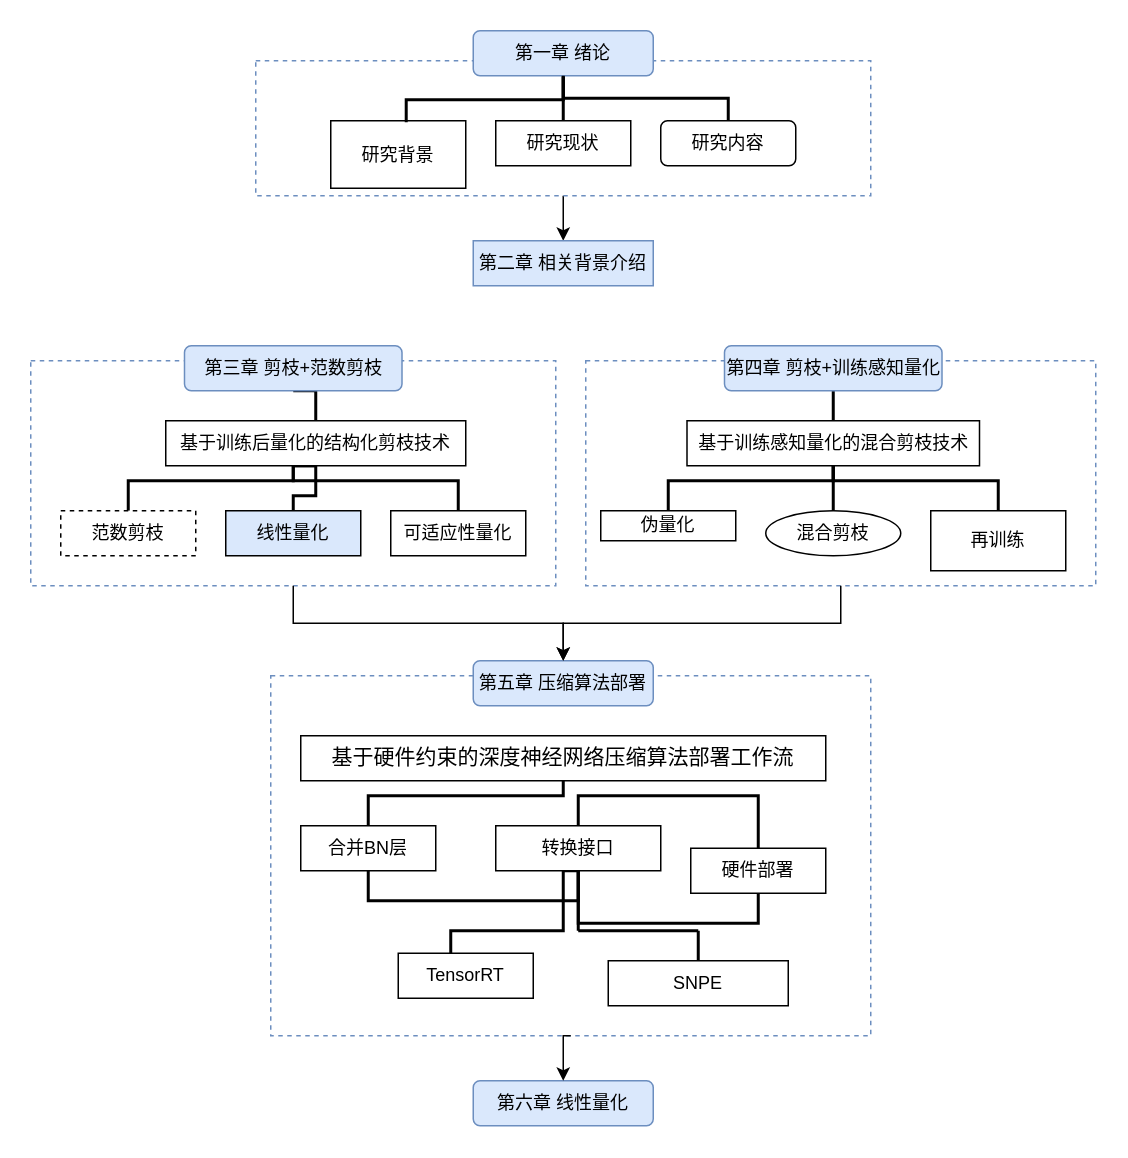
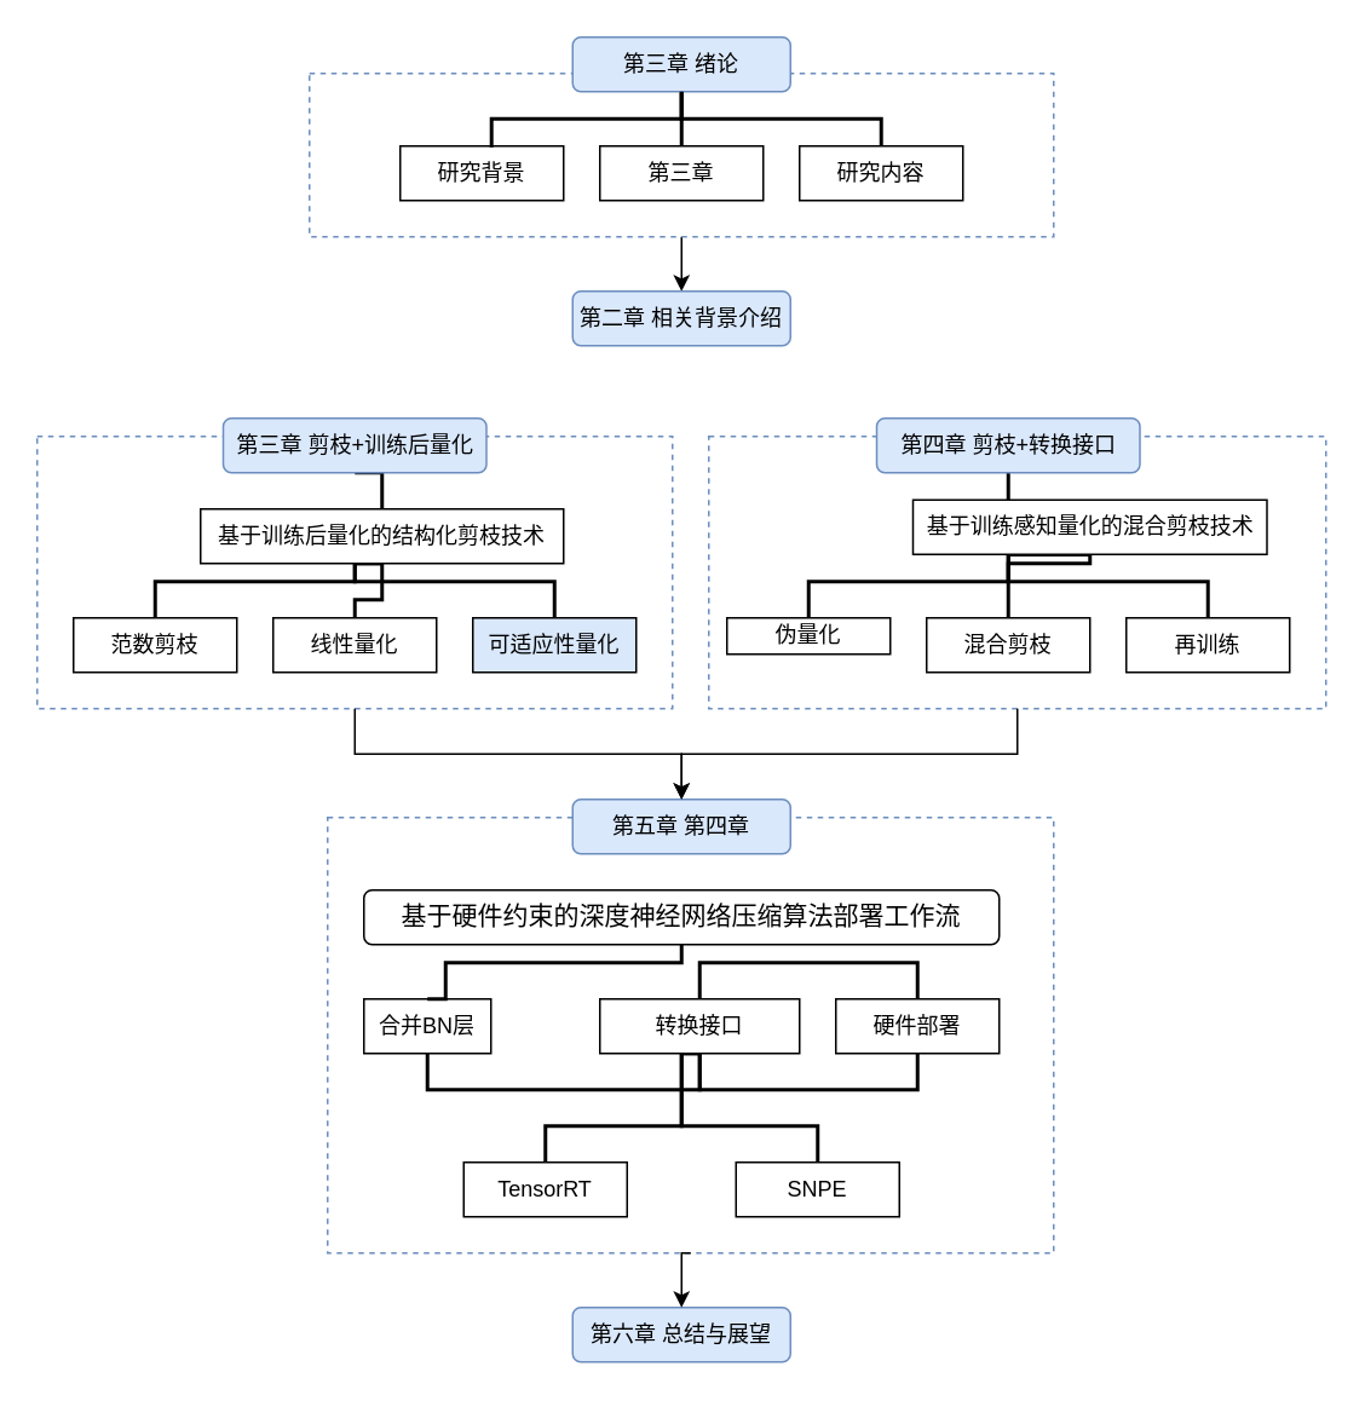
  <mxCell id="0" />
  <mxCell id="1" parent="0" />
  <mxCell id="2" value="" style="rounded=0;whiteSpace=wrap;html=1;dashed=1;fillColor=none;strokeColor=#6c8ebf;" vertex="1" parent="1"><mxGeometry y="240" width="350" height="150" as="geometry" x="20" /></mxCell>
  <mxCell id="3" value="" style="rounded=0;whiteSpace=wrap;html=1;dashed=1;fillColor=none;strokeColor=#6c8ebf;" vertex="1" parent="1"><mxGeometry x="390" y="240" width="340" height="150" as="geometry" /></mxCell>
  <mxCell id="4" value="" style="rounded=0;whiteSpace=wrap;html=1;dashed=1;fillColor=none;strokeColor=#6c8ebf;" vertex="1" parent="1"><mxGeometry x="180" y="450" width="400" height="240" as="geometry" /></mxCell>
  <mxCell id="5" style="edgeStyle=orthogonalEdgeStyle;rounded=0;orthogonalLoop=1;jettySize=auto;html=1;exitX=0.5;exitY=1;exitDx=0;exitDy=0;entryX=0.5;entryY=0;entryDx=0;entryDy=0;" edge="1" parent="1" source="6" target="10"><mxGeometry relative="1" as="geometry" /></mxCell>
  <mxCell id="6" value="" style="rounded=0;whiteSpace=wrap;html=1;dashed=1;fillColor=none;strokeColor=#6c8ebf;" vertex="1" parent="1"><mxGeometry x="170" y="40" width="410" height="90" as="geometry" /></mxCell>
  <mxCell id="7" style="rounded=0;orthogonalLoop=1;jettySize=auto;html=1;exitX=0.5;exitY=1;exitDx=0;exitDy=0;entryX=0.5;entryY=0;entryDx=0;entryDy=0;startArrow=none;startFill=0;shape=link;edgeStyle=elbowEdgeStyle;elbow=vertical;width=1;" edge="1" parent="1" source="9" target="41"><mxGeometry relative="1" as="geometry" /></mxCell>
  <mxCell id="8" style="rounded=0;orthogonalLoop=1;jettySize=auto;html=1;exitX=0.5;exitY=1;exitDx=0;exitDy=0;entryX=0.5;entryY=0;entryDx=0;entryDy=0;shape=link;edgeStyle=elbowEdgeStyle;elbow=vertical;width=1;" edge="1" parent="1" source="9" target="42"><mxGeometry relative="1" as="geometry" /></mxCell>
- <mxCell id="9" value="第一章 绪论" style="rounded=1;whiteSpace=wrap;html=1;fillColor=#dae8fc;strokeColor=#6c8ebf;" vertex="1" parent="1"><mxGeometry x="315" y="20" width="120" height="30" as="geometry" /></mxCell>
- <mxCell id="10" value="第二章 相关背景介绍" style="whiteSpace=wrap;html=1;fillColor=#dae8fc;strokeColor=#6c8ebf;rounded=0;" vertex="1" parent="1"><mxGeometry x="315" y="160" width="120" height="30" as="geometry" /></mxCell>
+ <mxCell id="9" value="第三章 绪论" style="rounded=1;whiteSpace=wrap;html=1;fillColor=#dae8fc;strokeColor=#6c8ebf;" vertex="1" parent="1"><mxGeometry x="315" y="20" width="120" height="30" as="geometry" /></mxCell>
+ <mxCell id="10" value="第二章 相关背景介绍" style="rounded=1;whiteSpace=wrap;html=1;fillColor=#dae8fc;strokeColor=#6c8ebf;" vertex="1" parent="1"><mxGeometry x="315" y="160" width="120" height="30" as="geometry" /></mxCell>
  <mxCell id="11" style="edgeStyle=orthogonalEdgeStyle;rounded=0;orthogonalLoop=1;jettySize=auto;html=1;exitX=0.5;exitY=1;exitDx=0;exitDy=0;entryX=0.5;entryY=0;entryDx=0;entryDy=0;shape=link;width=1;" edge="1" parent="1" source="12" target="19"><mxGeometry relative="1" as="geometry" /></mxCell>
- <mxCell id="12" value="第三章 剪枝+范数剪枝" style="rounded=1;whiteSpace=wrap;html=1;fillColor=#dae8fc;strokeColor=#6c8ebf;" vertex="1" parent="1"><mxGeometry x="122.5" y="230" width="145" height="30" as="geometry" /></mxCell>
+ <mxCell id="12" value="第三章 剪枝+训练后量化" style="rounded=1;whiteSpace=wrap;html=1;fillColor=#dae8fc;strokeColor=#6c8ebf;" vertex="1" parent="1"><mxGeometry x="122.5" y="230" width="145" height="30" as="geometry" /></mxCell>
  <mxCell id="13" style="edgeStyle=orthogonalEdgeStyle;rounded=0;orthogonalLoop=1;jettySize=auto;html=1;exitX=0.5;exitY=1;exitDx=0;exitDy=0;entryX=0.5;entryY=0;entryDx=0;entryDy=0;shape=link;width=1;" edge="1" parent="1" source="14" target="23"><mxGeometry relative="1" as="geometry" /></mxCell>
- <mxCell id="14" value="第四章 剪枝+训练感知量化" style="rounded=1;whiteSpace=wrap;html=1;fillColor=#dae8fc;strokeColor=#6c8ebf;" vertex="1" parent="1"><mxGeometry x="482.5" y="230" width="145" height="30" as="geometry" /></mxCell>
- <mxCell id="15" value="第五章 压缩算法部署" style="rounded=1;whiteSpace=wrap;html=1;fillColor=#dae8fc;strokeColor=#6c8ebf;" vertex="1" parent="1"><mxGeometry x="315" y="440" width="120" height="30" as="geometry" /></mxCell>
+ <mxCell id="14" value="第四章 剪枝+转换接口" style="rounded=1;whiteSpace=wrap;html=1;fillColor=#dae8fc;strokeColor=#6c8ebf;" vertex="1" parent="1"><mxGeometry x="482.5" y="230" width="145" height="30" as="geometry" /></mxCell>
+ <mxCell id="15" value="第五章 第四章" style="rounded=1;whiteSpace=wrap;html=1;fillColor=#dae8fc;strokeColor=#6c8ebf;" vertex="1" parent="1"><mxGeometry x="315" y="440" width="120" height="30" as="geometry" /></mxCell>
  <mxCell id="16" style="edgeStyle=orthogonalEdgeStyle;rounded=0;orthogonalLoop=1;jettySize=auto;html=1;exitX=0.5;exitY=1;exitDx=0;exitDy=0;shape=link;width=1;" edge="1" parent="1" source="19" target="24"><mxGeometry relative="1" as="geometry"><Array as="points"><mxPoint x="195" y="320" /><mxPoint x="85" y="320" /></Array></mxGeometry></mxCell>
  <mxCell id="17" style="edgeStyle=orthogonalEdgeStyle;rounded=0;orthogonalLoop=1;jettySize=auto;html=1;exitX=0.5;exitY=1;exitDx=0;exitDy=0;shape=link;width=1;" edge="1" parent="1" source="19" target="25"><mxGeometry relative="1" as="geometry" /></mxCell>
  <mxCell id="18" style="edgeStyle=orthogonalEdgeStyle;rounded=0;orthogonalLoop=1;jettySize=auto;html=1;exitX=0.5;exitY=1;exitDx=0;exitDy=0;shape=link;width=1;" edge="1" parent="1" source="19" target="26"><mxGeometry relative="1" as="geometry"><Array as="points"><mxPoint x="195" y="320" /><mxPoint x="305" y="320" /></Array></mxGeometry></mxCell>
  <mxCell id="19" value="基于训练后量化的结构化剪枝技术" style="rounded=0;whiteSpace=wrap;html=1;" vertex="1" parent="1"><mxGeometry x="110" y="280" width="200" height="30" as="geometry" /></mxCell>
  <mxCell id="20" style="edgeStyle=orthogonalEdgeStyle;rounded=0;orthogonalLoop=1;jettySize=auto;html=1;exitX=0.5;exitY=1;exitDx=0;exitDy=0;entryX=0.5;entryY=0;entryDx=0;entryDy=0;shape=link;width=1;" edge="1" parent="1" source="23" target="27"><mxGeometry relative="1" as="geometry"><Array as="points"><mxPoint x="555" y="310" /></Array></mxGeometry></mxCell>
  <mxCell id="21" style="edgeStyle=orthogonalEdgeStyle;rounded=0;orthogonalLoop=1;jettySize=auto;html=1;exitX=0.5;exitY=1;exitDx=0;exitDy=0;shape=link;width=1;" edge="1" parent="1" source="23" target="40"><mxGeometry relative="1" as="geometry"><Array as="points"><mxPoint x="555" y="320" /><mxPoint x="445" y="320" /></Array></mxGeometry></mxCell>
  <mxCell id="22" style="edgeStyle=orthogonalEdgeStyle;rounded=0;orthogonalLoop=1;jettySize=auto;html=1;exitX=0.5;exitY=1;exitDx=0;exitDy=0;entryX=0.5;entryY=0;entryDx=0;entryDy=0;shape=link;width=1;" edge="1" parent="1" source="23" target="39"><mxGeometry relative="1" as="geometry"><Array as="points"><mxPoint x="555" y="320" /><mxPoint x="665" y="320" /></Array></mxGeometry></mxCell>
- <mxCell id="23" value="基于训练感知量化的混合剪枝技术" style="rounded=0;whiteSpace=wrap;html=1;" vertex="1" parent="1"><mxGeometry x="457.5" y="280" width="195" height="30" as="geometry" /></mxCell>
- <mxCell id="24" value="范数剪枝" style="rounded=0;whiteSpace=wrap;html=1;dashed=1;" vertex="1" parent="1"><mxGeometry x="40" y="340" width="90" height="30" as="geometry" /></mxCell>
- <mxCell id="25" value="线性量化" style="rounded=0;whiteSpace=wrap;html=1;fillColor=#dae8fc;" vertex="1" parent="1"><mxGeometry x="150" y="340" width="90" height="30" as="geometry" /></mxCell>
- <mxCell id="26" value="可适应性量化" style="rounded=0;whiteSpace=wrap;html=1;" vertex="1" parent="1"><mxGeometry x="260" y="340" width="90" height="30" as="geometry" /></mxCell>
- <mxCell id="27" value="混合剪枝" style="ellipse;whiteSpace=wrap;html=1;" vertex="1" parent="1"><mxGeometry x="510" y="340" width="90" height="30" as="geometry" /></mxCell>
+ <mxCell id="23" value="基于训练感知量化的混合剪枝技术" style="rounded=0;whiteSpace=wrap;html=1;" vertex="1" parent="1"><mxGeometry x="502.5" y="275" width="195" height="30" as="geometry" /></mxCell>
+ <mxCell id="24" value="范数剪枝" style="rounded=0;whiteSpace=wrap;html=1;" vertex="1" parent="1"><mxGeometry x="40" y="340" width="90" height="30" as="geometry" /></mxCell>
+ <mxCell id="25" value="线性量化" style="rounded=0;whiteSpace=wrap;html=1;" vertex="1" parent="1"><mxGeometry x="150" y="340" width="90" height="30" as="geometry" /></mxCell>
+ <mxCell id="26" value="可适应性量化" style="rounded=0;whiteSpace=wrap;html=1;fillColor=#dae8fc;" vertex="1" parent="1"><mxGeometry x="260" y="340" width="90" height="30" as="geometry" /></mxCell>
+ <mxCell id="27" value="混合剪枝" style="rounded=0;whiteSpace=wrap;html=1;" vertex="1" parent="1"><mxGeometry x="510" y="340" width="90" height="30" as="geometry" /></mxCell>
  <mxCell id="28" style="edgeStyle=orthogonalEdgeStyle;rounded=0;orthogonalLoop=1;jettySize=auto;html=1;exitX=0.5;exitY=1;exitDx=0;exitDy=0;entryX=0.5;entryY=1;entryDx=0;entryDy=0;shape=link;width=1;" edge="1" parent="1" source="29" target="38"><mxGeometry relative="1" as="geometry" /></mxCell>
- <mxCell id="29" value="合并BN层" style="rounded=0;whiteSpace=wrap;html=1;" vertex="1" parent="1"><mxGeometry x="200" y="550" width="90" height="30" as="geometry" /></mxCell>
+ <mxCell id="29" value="合并BN层" style="rounded=0;whiteSpace=wrap;html=1;" vertex="1" parent="1"><mxGeometry x="200" y="550" width="70" height="30" as="geometry" /></mxCell>
  <mxCell id="30" style="edgeStyle=orthogonalEdgeStyle;rounded=0;orthogonalLoop=1;jettySize=auto;html=1;exitX=0.5;exitY=1;exitDx=0;exitDy=0;entryX=0.5;entryY=0;entryDx=0;entryDy=0;shape=link;width=1;" edge="1" parent="1" source="32" target="29"><mxGeometry relative="1" as="geometry"><Array as="points"><mxPoint x="375" y="530" /><mxPoint x="245" y="530" /></Array></mxGeometry></mxCell>
  <mxCell id="31" style="edgeStyle=orthogonalEdgeStyle;rounded=0;orthogonalLoop=1;jettySize=auto;html=1;exitX=0.5;exitY=0;exitDx=0;exitDy=0;entryX=0.5;entryY=0;entryDx=0;entryDy=0;shape=link;width=1;" edge="1" parent="1" source="45" target="38"><mxGeometry relative="1" as="geometry" /></mxCell>
- <mxCell id="32" value="&lt;div style=&quot;font-family: Consolas, &amp;quot;Courier New&amp;quot;, monospace; font-size: 14px; line-height: 19px;&quot;&gt;&lt;span style=&quot;background-color: rgb(255, 255, 255);&quot;&gt;基于硬件约束的深度神经网络压缩算法部署工作流&lt;/span&gt;&lt;/div&gt;" style="rounded=0;whiteSpace=wrap;html=1;strokeColor=default;" vertex="1" parent="1"><mxGeometry x="200" y="490" width="350" height="30" as="geometry" /></mxCell>
- <mxCell id="33" value="TensorRT" style="rounded=0;whiteSpace=wrap;html=1;" vertex="1" parent="1"><mxGeometry x="265" y="635" width="90" height="30" as="geometry" /></mxCell>
- <mxCell id="34" value="SNPE" style="rounded=0;whiteSpace=wrap;html=1;" vertex="1" parent="1"><mxGeometry x="405" y="640" width="120" height="30" as="geometry" /></mxCell>
- <mxCell id="35" value="第六章 线性量化" style="rounded=1;whiteSpace=wrap;html=1;fillColor=#dae8fc;strokeColor=#6c8ebf;" vertex="1" parent="1"><mxGeometry x="315" y="720" width="120" height="30" as="geometry" /></mxCell>
+ <mxCell id="32" value="&lt;div style=&quot;font-family: Consolas, &amp;quot;Courier New&amp;quot;, monospace; font-size: 14px; line-height: 19px;&quot;&gt;&lt;span style=&quot;background-color: rgb(255, 255, 255);&quot;&gt;基于硬件约束的深度神经网络压缩算法部署工作流&lt;/span&gt;&lt;/div&gt;" style="whiteSpace=wrap;html=1;strokeColor=default;rounded=1;" vertex="1" parent="1"><mxGeometry x="200" y="490" width="350" height="30" as="geometry" /></mxCell>
+ <mxCell id="33" value="TensorRT" style="rounded=0;whiteSpace=wrap;html=1;" vertex="1" parent="1"><mxGeometry x="255" y="640" width="90" height="30" as="geometry" /></mxCell>
+ <mxCell id="34" value="SNPE" style="rounded=0;whiteSpace=wrap;html=1;" vertex="1" parent="1"><mxGeometry x="405" y="640" width="90" height="30" as="geometry" /></mxCell>
+ <mxCell id="35" value="第六章 总结与展望" style="rounded=1;whiteSpace=wrap;html=1;fillColor=#dae8fc;strokeColor=#6c8ebf;" vertex="1" parent="1"><mxGeometry x="315" y="720" width="120" height="30" as="geometry" /></mxCell>
  <mxCell id="36" style="edgeStyle=orthogonalEdgeStyle;rounded=0;orthogonalLoop=1;jettySize=auto;html=1;exitX=0.5;exitY=1;exitDx=0;exitDy=0;shape=link;width=1;" edge="1" parent="1" source="38" target="33"><mxGeometry relative="1" as="geometry"><Array as="points"><mxPoint x="375" y="620" /><mxPoint x="300" y="620" /></Array></mxGeometry></mxCell>
  <mxCell id="37" style="edgeStyle=orthogonalEdgeStyle;rounded=0;orthogonalLoop=1;jettySize=auto;html=1;exitX=0.5;exitY=1;exitDx=0;exitDy=0;entryX=0.5;entryY=0;entryDx=0;entryDy=0;shape=link;width=1;" edge="1" parent="1" source="38" target="34"><mxGeometry relative="1" as="geometry"><Array as="points"><mxPoint x="375" y="620" /><mxPoint x="450" y="620" /></Array></mxGeometry></mxCell>
  <mxCell id="38" value="转换接口" style="rounded=0;whiteSpace=wrap;html=1;" vertex="1" parent="1"><mxGeometry x="330" y="550" width="110" height="30" as="geometry" /></mxCell>
- <mxCell id="39" value="再训练" style="rounded=0;whiteSpace=wrap;html=1;" vertex="1" parent="1"><mxGeometry x="620" y="340" width="90" height="40" as="geometry" /></mxCell>
+ <mxCell id="39" value="再训练" style="rounded=0;whiteSpace=wrap;html=1;" vertex="1" parent="1"><mxGeometry x="620" y="340" width="90" height="30" as="geometry" /></mxCell>
  <mxCell id="40" value="伪量化" style="rounded=0;whiteSpace=wrap;html=1;" vertex="1" parent="1"><mxGeometry x="400" y="340" width="90" height="20" as="geometry" /></mxCell>
- <mxCell id="41" value="研究现状" style="rounded=0;whiteSpace=wrap;html=1;" vertex="1" parent="1"><mxGeometry x="330" y="80" width="90" height="30" as="geometry" /></mxCell>
- <mxCell id="42" value="研究内容" style="whiteSpace=wrap;html=1;rounded=1;" vertex="1" parent="1"><mxGeometry x="440" y="80" width="90" height="30" as="geometry" /></mxCell>
- <mxCell id="43" value="研究背景" style="rounded=0;whiteSpace=wrap;html=1;" vertex="1" parent="1"><mxGeometry x="220" y="80" width="90" height="45" as="geometry" /></mxCell>
+ <mxCell id="41" value="第三章" style="rounded=0;whiteSpace=wrap;html=1;" vertex="1" parent="1"><mxGeometry x="330" y="80" width="90" height="30" as="geometry" /></mxCell>
+ <mxCell id="42" value="研究内容" style="rounded=0;whiteSpace=wrap;html=1;" vertex="1" parent="1"><mxGeometry x="440" y="80" width="90" height="30" as="geometry" /></mxCell>
+ <mxCell id="43" value="研究背景" style="rounded=0;whiteSpace=wrap;html=1;" vertex="1" parent="1"><mxGeometry x="220" y="80" width="90" height="30" as="geometry" /></mxCell>
  <mxCell id="44" style="edgeStyle=orthogonalEdgeStyle;rounded=0;orthogonalLoop=1;jettySize=auto;html=1;exitX=0.5;exitY=1;exitDx=0;exitDy=0;entryX=0.5;entryY=1;entryDx=0;entryDy=0;shape=link;width=1;" edge="1" parent="1" source="45" target="38"><mxGeometry relative="1" as="geometry" /></mxCell>
- <mxCell id="45" value="硬件部署" style="rounded=0;whiteSpace=wrap;html=1;" vertex="1" parent="1"><mxGeometry x="460" y="565" width="90" height="30" as="geometry" /></mxCell>
+ <mxCell id="45" value="硬件部署" style="rounded=0;whiteSpace=wrap;html=1;" vertex="1" parent="1"><mxGeometry x="460" y="550" width="90" height="30" as="geometry" /></mxCell>
  <mxCell id="46" style="rounded=0;orthogonalLoop=1;jettySize=auto;html=1;entryX=0.559;entryY=0.023;entryDx=0;entryDy=0;entryPerimeter=0;exitX=0.5;exitY=1;exitDx=0;exitDy=0;startArrow=none;startFill=0;shape=link;edgeStyle=elbowEdgeStyle;elbow=vertical;width=1;" edge="1" parent="1" source="9" target="43"><mxGeometry relative="1" as="geometry" /></mxCell>
  <mxCell id="47" style="edgeStyle=orthogonalEdgeStyle;rounded=0;orthogonalLoop=1;jettySize=auto;html=1;exitX=0.5;exitY=1;exitDx=0;exitDy=0;entryX=0.5;entryY=0;entryDx=0;entryDy=0;" edge="1" parent="1" source="2" target="15"><mxGeometry relative="1" as="geometry" /></mxCell>
  <mxCell id="48" style="edgeStyle=orthogonalEdgeStyle;rounded=0;orthogonalLoop=1;jettySize=auto;html=1;exitX=0.5;exitY=1;exitDx=0;exitDy=0;entryX=0.5;entryY=0;entryDx=0;entryDy=0;" edge="1" parent="1" source="3" target="15"><mxGeometry relative="1" as="geometry" /></mxCell>
  <mxCell id="49" style="edgeStyle=orthogonalEdgeStyle;rounded=0;orthogonalLoop=1;jettySize=auto;html=1;exitX=0.5;exitY=1;exitDx=0;exitDy=0;entryX=0.5;entryY=0;entryDx=0;entryDy=0;" edge="1" parent="1" source="4" target="35"><mxGeometry relative="1" as="geometry" /></mxCell>
